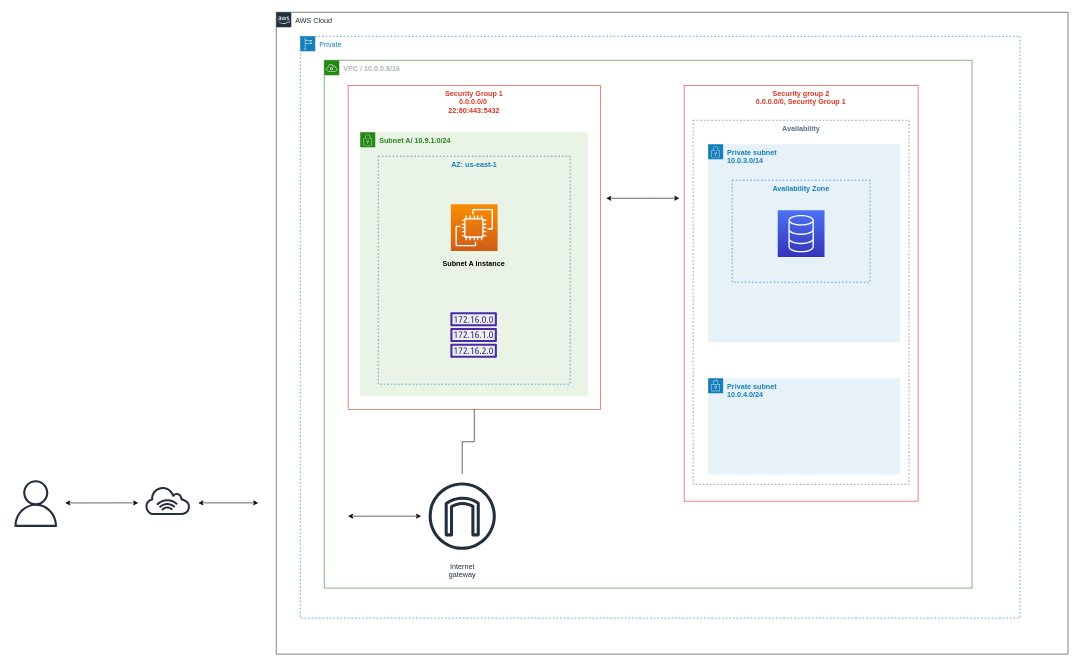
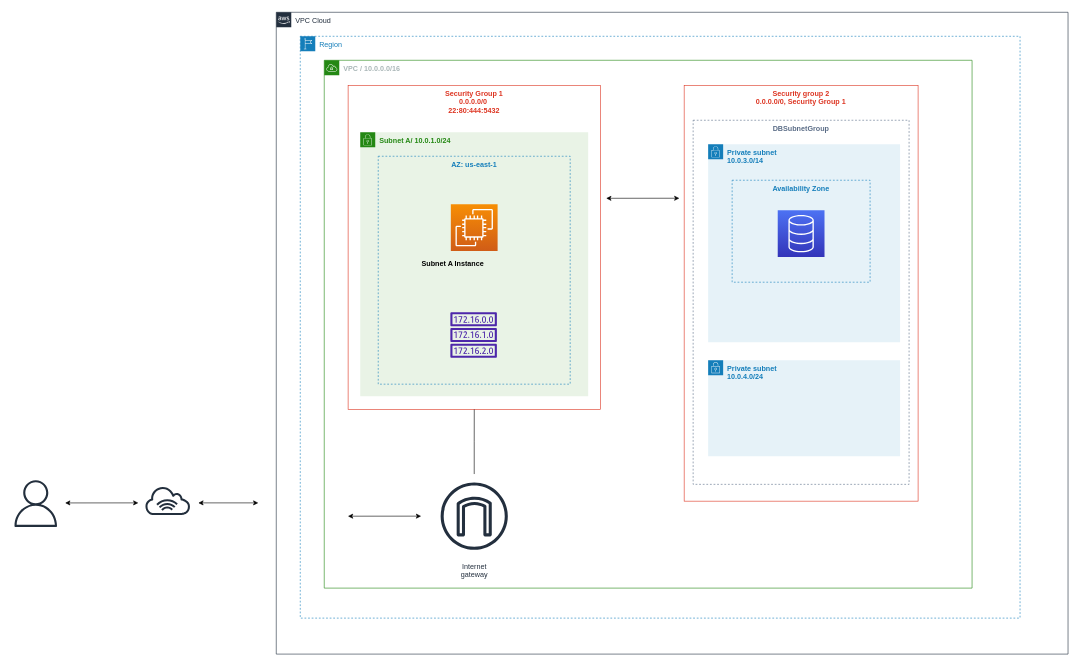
  <mxCell id="0" />
  <mxCell id="1" parent="0" />
  <mxCell id="2" value="" style="sketch=0;outlineConnect=0;fontColor=#232F3E;gradientColor=none;fillColor=#232F3D;strokeColor=none;dashed=0;verticalLabelPosition=bottom;verticalAlign=top;align=center;html=1;fontSize=12;fontStyle=0;aspect=fixed;pointerEvents=1;shape=mxgraph.aws4.user;" parent="1" vertex="1"><mxGeometry x="20" y="800" width="78" height="78" as="geometry" /></mxCell>
  <mxCell id="3" value="" style="sketch=0;outlineConnect=0;fontColor=#232F3E;gradientColor=none;fillColor=#232F3D;strokeColor=none;dashed=0;verticalLabelPosition=bottom;verticalAlign=top;align=center;html=1;fontSize=12;fontStyle=0;aspect=fixed;pointerEvents=1;shape=mxgraph.aws4.internet_alt1;" parent="1" vertex="1"><mxGeometry x="240" y="810" width="78" height="48" as="geometry" /></mxCell>
  <mxCell id="4" value="" style="endArrow=classic;startArrow=classic;html=1;rounded=0;" parent="1" edge="1"><mxGeometry width="50" height="50" relative="1" as="geometry"><mxPoint x="108" y="837.98" as="sourcePoint" /><mxPoint x="230" y="837.89" as="targetPoint" /></mxGeometry></mxCell>
- <mxCell id="5" value="AWS Cloud" style="points=[[0,0],[0.25,0],[0.5,0],[0.75,0],[1,0],[1,0.25],[1,0.5],[1,0.75],[1,1],[0.75,1],[0.5,1],[0.25,1],[0,1],[0,0.75],[0,0.5],[0,0.25]];outlineConnect=0;gradientColor=none;html=1;whiteSpace=wrap;fontSize=12;fontStyle=0;container=1;pointerEvents=0;collapsible=0;recursiveResize=0;shape=mxgraph.aws4.group;grIcon=mxgraph.aws4.group_aws_cloud_alt;strokeColor=#232F3E;fillColor=none;verticalAlign=top;align=left;spacingLeft=30;fontColor=#232F3E;dashed=0;" parent="1" vertex="1"><mxGeometry x="460" y="20" width="1320" height="1070" as="geometry" /></mxCell>
- <mxCell id="6" value="Private" style="points=[[0,0],[0.25,0],[0.5,0],[0.75,0],[1,0],[1,0.25],[1,0.5],[1,0.75],[1,1],[0.75,1],[0.5,1],[0.25,1],[0,1],[0,0.75],[0,0.5],[0,0.25]];outlineConnect=0;gradientColor=none;html=1;whiteSpace=wrap;fontSize=12;fontStyle=0;container=1;pointerEvents=0;collapsible=0;recursiveResize=0;shape=mxgraph.aws4.group;grIcon=mxgraph.aws4.group_region;strokeColor=#147EBA;fillColor=none;verticalAlign=top;align=left;spacingLeft=30;fontColor=#147EBA;dashed=1;" parent="5" vertex="1"><mxGeometry x="40" y="40" width="1200" height="970" as="geometry" /></mxCell>
- <mxCell id="7" value="&lt;b&gt;VPC / 10.0.0.8/16&lt;/b&gt;" style="points=[[0,0],[0.25,0],[0.5,0],[0.75,0],[1,0],[1,0.25],[1,0.5],[1,0.75],[1,1],[0.75,1],[0.5,1],[0.25,1],[0,1],[0,0.75],[0,0.5],[0,0.25]];outlineConnect=0;gradientColor=none;html=1;whiteSpace=wrap;fontSize=12;fontStyle=0;container=1;pointerEvents=0;collapsible=0;recursiveResize=0;shape=mxgraph.aws4.group;grIcon=mxgraph.aws4.group_vpc;strokeColor=#248814;fillColor=none;verticalAlign=top;align=left;spacingLeft=30;fontColor=#AAB7B8;dashed=0;" parent="6" vertex="1"><mxGeometry x="40" y="40" width="1080" height="880" as="geometry" /></mxCell>
+ <mxCell id="5" value="VPC Cloud" style="points=[[0,0],[0.25,0],[0.5,0],[0.75,0],[1,0],[1,0.25],[1,0.5],[1,0.75],[1,1],[0.75,1],[0.5,1],[0.25,1],[0,1],[0,0.75],[0,0.5],[0,0.25]];outlineConnect=0;gradientColor=none;html=1;whiteSpace=wrap;fontSize=12;fontStyle=0;container=1;pointerEvents=0;collapsible=0;recursiveResize=0;shape=mxgraph.aws4.group;grIcon=mxgraph.aws4.group_aws_cloud_alt;strokeColor=#232F3E;fillColor=none;verticalAlign=top;align=left;spacingLeft=30;fontColor=#232F3E;dashed=0;" parent="1" vertex="1"><mxGeometry x="460" y="20" width="1320" height="1070" as="geometry" /></mxCell>
+ <mxCell id="6" value="Region" style="points=[[0,0],[0.25,0],[0.5,0],[0.75,0],[1,0],[1,0.25],[1,0.5],[1,0.75],[1,1],[0.75,1],[0.5,1],[0.25,1],[0,1],[0,0.75],[0,0.5],[0,0.25]];outlineConnect=0;gradientColor=none;html=1;whiteSpace=wrap;fontSize=12;fontStyle=0;container=1;pointerEvents=0;collapsible=0;recursiveResize=0;shape=mxgraph.aws4.group;grIcon=mxgraph.aws4.group_region;strokeColor=#147EBA;fillColor=none;verticalAlign=top;align=left;spacingLeft=30;fontColor=#147EBA;dashed=1;" parent="5" vertex="1"><mxGeometry x="40" y="40" width="1200" height="970" as="geometry" /></mxCell>
+ <mxCell id="7" value="&lt;b&gt;VPC / 10.0.0.0/16&lt;/b&gt;" style="points=[[0,0],[0.25,0],[0.5,0],[0.75,0],[1,0],[1,0.25],[1,0.5],[1,0.75],[1,1],[0.75,1],[0.5,1],[0.25,1],[0,1],[0,0.75],[0,0.5],[0,0.25]];outlineConnect=0;gradientColor=none;html=1;whiteSpace=wrap;fontSize=12;fontStyle=0;container=1;pointerEvents=0;collapsible=0;recursiveResize=0;shape=mxgraph.aws4.group;grIcon=mxgraph.aws4.group_vpc;strokeColor=#248814;fillColor=none;verticalAlign=top;align=left;spacingLeft=30;fontColor=#AAB7B8;dashed=0;" parent="6" vertex="1"><mxGeometry x="40" y="40" width="1080" height="880" as="geometry" /></mxCell>
  <mxCell id="8" value="Security group 2&#10;0.0.0.0/0, Security Group 1" style="fillColor=none;strokeColor=#DD3522;verticalAlign=top;fontStyle=1;fontColor=#DD3522;" vertex="1" parent="7"><mxGeometry x="600" y="42" width="390" height="693" as="geometry" /></mxCell>
- <mxCell id="9" value="Availability" style="fillColor=none;strokeColor=#5A6C86;dashed=1;verticalAlign=top;fontStyle=1;fontColor=#5A6C86;" vertex="1" parent="7"><mxGeometry x="615" y="100" width="360" height="607" as="geometry" /></mxCell>
+ <mxCell id="9" value="DBSubnetGroup" style="fillColor=none;strokeColor=#5A6C86;dashed=1;verticalAlign=top;fontStyle=1;fontColor=#5A6C86;" vertex="1" parent="7"><mxGeometry x="615" y="100" width="360" height="607" as="geometry" /></mxCell>
  <mxCell id="10" value="&lt;b&gt;Private subnet &lt;br&gt;10.0.3.0/14&lt;/b&gt;" style="points=[[0,0],[0.25,0],[0.5,0],[0.75,0],[1,0],[1,0.25],[1,0.5],[1,0.75],[1,1],[0.75,1],[0.5,1],[0.25,1],[0,1],[0,0.75],[0,0.5],[0,0.25]];outlineConnect=0;gradientColor=none;html=1;whiteSpace=wrap;fontSize=12;fontStyle=0;container=1;pointerEvents=0;collapsible=0;recursiveResize=0;shape=mxgraph.aws4.group;grIcon=mxgraph.aws4.group_security_group;grStroke=0;strokeColor=#147EBA;fillColor=#E6F2F8;verticalAlign=top;align=left;spacingLeft=30;fontColor=#147EBA;dashed=0;" parent="7" vertex="1"><mxGeometry x="640" y="140" width="320" height="330" as="geometry" /></mxCell>
  <mxCell id="11" value="Availability Zone" style="fillColor=none;strokeColor=#147EBA;dashed=1;verticalAlign=top;fontStyle=1;fontColor=#147EBA;" parent="10" vertex="1"><mxGeometry x="40" y="60" width="230" height="170" as="geometry" /></mxCell>
  <mxCell id="12" value="" style="sketch=0;points=[[0,0,0],[0.25,0,0],[0.5,0,0],[0.75,0,0],[1,0,0],[0,1,0],[0.25,1,0],[0.5,1,0],[0.75,1,0],[1,1,0],[0,0.25,0],[0,0.5,0],[0,0.75,0],[1,0.25,0],[1,0.5,0],[1,0.75,0]];outlineConnect=0;fontColor=#232F3E;gradientColor=#4D72F3;gradientDirection=north;fillColor=#3334B9;strokeColor=#ffffff;dashed=0;verticalLabelPosition=bottom;verticalAlign=top;align=center;html=1;fontSize=12;fontStyle=0;aspect=fixed;shape=mxgraph.aws4.resourceIcon;resIcon=mxgraph.aws4.database;" parent="10" vertex="1"><mxGeometry x="116" y="110" width="78" height="78" as="geometry" /></mxCell>
- <mxCell id="13" value="Security Group 1&#10;0.0.0.0/0 &#10;22:80:443:5432&#10; &#10;" style="fillColor=none;strokeColor=#DD3522;verticalAlign=top;fontStyle=1;fontColor=#DD3522;" parent="7" vertex="1"><mxGeometry x="39.75" y="42" width="420.5" height="540" as="geometry" /></mxCell>
- <mxCell id="14" value="&lt;b&gt;Subnet A/ 10.9.1.0/24&lt;/b&gt;" style="points=[[0,0],[0.25,0],[0.5,0],[0.75,0],[1,0],[1,0.25],[1,0.5],[1,0.75],[1,1],[0.75,1],[0.5,1],[0.25,1],[0,1],[0,0.75],[0,0.5],[0,0.25]];outlineConnect=0;gradientColor=none;html=1;whiteSpace=wrap;fontSize=12;fontStyle=0;container=1;pointerEvents=0;collapsible=0;recursiveResize=0;shape=mxgraph.aws4.group;grIcon=mxgraph.aws4.group_security_group;grStroke=0;strokeColor=#248814;fillColor=#E9F3E6;verticalAlign=top;align=left;spacingLeft=30;fontColor=#248814;dashed=0;" parent="7" vertex="1"><mxGeometry x="60" y="120" width="380" height="440" as="geometry" /></mxCell>
+ <mxCell id="13" value="Security Group 1&#10;0.0.0.0/0 &#10;22:80:444:5432&#10; &#10;" style="fillColor=none;strokeColor=#DD3522;verticalAlign=top;fontStyle=1;fontColor=#DD3522;" parent="7" vertex="1"><mxGeometry x="39.75" y="42" width="420.5" height="540" as="geometry" /></mxCell>
+ <mxCell id="14" value="&lt;b&gt;Subnet A/ 10.0.1.0/24&lt;/b&gt;" style="points=[[0,0],[0.25,0],[0.5,0],[0.75,0],[1,0],[1,0.25],[1,0.5],[1,0.75],[1,1],[0.75,1],[0.5,1],[0.25,1],[0,1],[0,0.75],[0,0.5],[0,0.25]];outlineConnect=0;gradientColor=none;html=1;whiteSpace=wrap;fontSize=12;fontStyle=0;container=1;pointerEvents=0;collapsible=0;recursiveResize=0;shape=mxgraph.aws4.group;grIcon=mxgraph.aws4.group_security_group;grStroke=0;strokeColor=#248814;fillColor=#E9F3E6;verticalAlign=top;align=left;spacingLeft=30;fontColor=#248814;dashed=0;" parent="7" vertex="1"><mxGeometry x="60" y="120" width="380" height="440" as="geometry" /></mxCell>
  <mxCell id="15" value="AZ: us-east-1" style="fillColor=none;strokeColor=#147EBA;dashed=1;verticalAlign=top;fontStyle=1;fontColor=#147EBA;" parent="14" vertex="1"><mxGeometry x="30" y="40" width="320" height="380" as="geometry" /></mxCell>
  <mxCell id="16" value="" style="sketch=0;points=[[0,0,0],[0.25,0,0],[0.5,0,0],[0.75,0,0],[1,0,0],[0,1,0],[0.25,1,0],[0.5,1,0],[0.75,1,0],[1,1,0],[0,0.25,0],[0,0.5,0],[0,0.75,0],[1,0.25,0],[1,0.5,0],[1,0.75,0]];outlineConnect=0;fontColor=#232F3E;gradientColor=#F78E04;gradientDirection=north;fillColor=#D05C17;strokeColor=#ffffff;dashed=0;verticalLabelPosition=bottom;verticalAlign=top;align=center;html=1;fontSize=12;fontStyle=0;aspect=fixed;shape=mxgraph.aws4.resourceIcon;resIcon=mxgraph.aws4.ec2;" vertex="1" parent="14"><mxGeometry x="151" y="120" width="78" height="78" as="geometry" /></mxCell>
- <mxCell id="17" value="Subnet A Instance" style="text;html=1;align=center;verticalAlign=middle;resizable=0;points=[];autosize=1;strokeColor=none;fillColor=none;fontStyle=1" vertex="1" parent="14"><mxGeometry x="124" y="205" width="130" height="30" as="geometry" /></mxCell>
+ <mxCell id="17" value="Subnet A Instance" style="text;html=1;align=center;verticalAlign=middle;resizable=0;points=[];autosize=1;strokeColor=none;fillColor=none;fontStyle=1" vertex="1" parent="14"><mxGeometry x="89" y="205" width="130" height="30" as="geometry" /></mxCell>
  <mxCell id="18" value="" style="sketch=0;outlineConnect=0;fontColor=#232F3E;gradientColor=none;fillColor=#4D27AA;strokeColor=none;dashed=0;verticalLabelPosition=bottom;verticalAlign=top;align=center;html=1;fontSize=12;fontStyle=0;aspect=fixed;pointerEvents=1;shape=mxgraph.aws4.route_table;" vertex="1" parent="14"><mxGeometry x="150" y="300" width="78" height="76" as="geometry" /></mxCell>
- <mxCell id="19" value="&lt;b&gt;Private subnet &lt;br&gt;10.0.4.0/24&lt;/b&gt;" style="points=[[0,0],[0.25,0],[0.5,0],[0.75,0],[1,0],[1,0.25],[1,0.5],[1,0.75],[1,1],[0.75,1],[0.5,1],[0.25,1],[0,1],[0,0.75],[0,0.5],[0,0.25]];outlineConnect=0;gradientColor=none;html=1;whiteSpace=wrap;fontSize=12;fontStyle=0;container=1;pointerEvents=0;collapsible=0;recursiveResize=0;shape=mxgraph.aws4.group;grIcon=mxgraph.aws4.group_security_group;grStroke=0;strokeColor=#147EBA;fillColor=#E6F2F8;verticalAlign=top;align=left;spacingLeft=30;fontColor=#147EBA;dashed=0;" vertex="1" parent="7"><mxGeometry x="640" y="530" width="320" height="160" as="geometry" /></mxCell>
+ <mxCell id="19" value="&lt;b&gt;Private subnet &lt;br&gt;10.0.4.0/24&lt;/b&gt;" style="points=[[0,0],[0.25,0],[0.5,0],[0.75,0],[1,0],[1,0.25],[1,0.5],[1,0.75],[1,1],[0.75,1],[0.5,1],[0.25,1],[0,1],[0,0.75],[0,0.5],[0,0.25]];outlineConnect=0;gradientColor=none;html=1;whiteSpace=wrap;fontSize=12;fontStyle=0;container=1;pointerEvents=0;collapsible=0;recursiveResize=0;shape=mxgraph.aws4.group;grIcon=mxgraph.aws4.group_security_group;grStroke=0;strokeColor=#147EBA;fillColor=#E6F2F8;verticalAlign=top;align=left;spacingLeft=30;fontColor=#147EBA;dashed=0;" vertex="1" parent="7"><mxGeometry x="640" y="500" width="320" height="160" as="geometry" /></mxCell>
  <mxCell id="20" value="" style="edgeStyle=orthogonalEdgeStyle;rounded=0;orthogonalLoop=1;jettySize=auto;html=1;endArrow=none;" edge="1" parent="7" source="21" target="13"><mxGeometry relative="1" as="geometry" /></mxCell>
- <mxCell id="21" value="Internet&#10;gateway" style="sketch=0;outlineConnect=0;fontColor=#232F3E;gradientColor=none;strokeColor=#232F3E;fillColor=#ffffff;dashed=0;verticalLabelPosition=bottom;verticalAlign=top;align=center;html=1;fontSize=12;fontStyle=0;aspect=fixed;shape=mxgraph.aws4.resourceIcon;resIcon=mxgraph.aws4.internet_gateway;" vertex="1" parent="7"><mxGeometry x="160" y="690" width="140" height="140" as="geometry" /></mxCell>
+ <mxCell id="21" value="Internet&#10;gateway" style="sketch=0;outlineConnect=0;fontColor=#232F3E;gradientColor=none;strokeColor=#232F3E;fillColor=#ffffff;dashed=0;verticalLabelPosition=bottom;verticalAlign=top;align=center;html=1;fontSize=12;fontStyle=0;aspect=fixed;shape=mxgraph.aws4.resourceIcon;resIcon=mxgraph.aws4.internet_gateway;" vertex="1" parent="7"><mxGeometry x="180" y="690" width="140" height="140" as="geometry" /></mxCell>
  <mxCell id="22" value="" style="endArrow=classic;startArrow=classic;html=1;rounded=0;" edge="1" parent="7"><mxGeometry width="50" height="50" relative="1" as="geometry"><mxPoint x="39.5" y="760.09" as="sourcePoint" /><mxPoint x="161.5" y="760.0" as="targetPoint" /></mxGeometry></mxCell>
  <mxCell id="23" value="" style="endArrow=classic;startArrow=classic;html=1;rounded=0;" edge="1" parent="7"><mxGeometry width="50" height="50" relative="1" as="geometry"><mxPoint x="470" y="230.09" as="sourcePoint" /><mxPoint x="592" y="230.0" as="targetPoint" /></mxGeometry></mxCell>
  <mxCell id="24" value="" style="endArrow=classic;startArrow=classic;html=1;rounded=0;" parent="1" edge="1"><mxGeometry width="50" height="50" relative="1" as="geometry"><mxPoint x="330" y="837.89" as="sourcePoint" /><mxPoint x="430" y="837.89" as="targetPoint" /></mxGeometry></mxCell>
